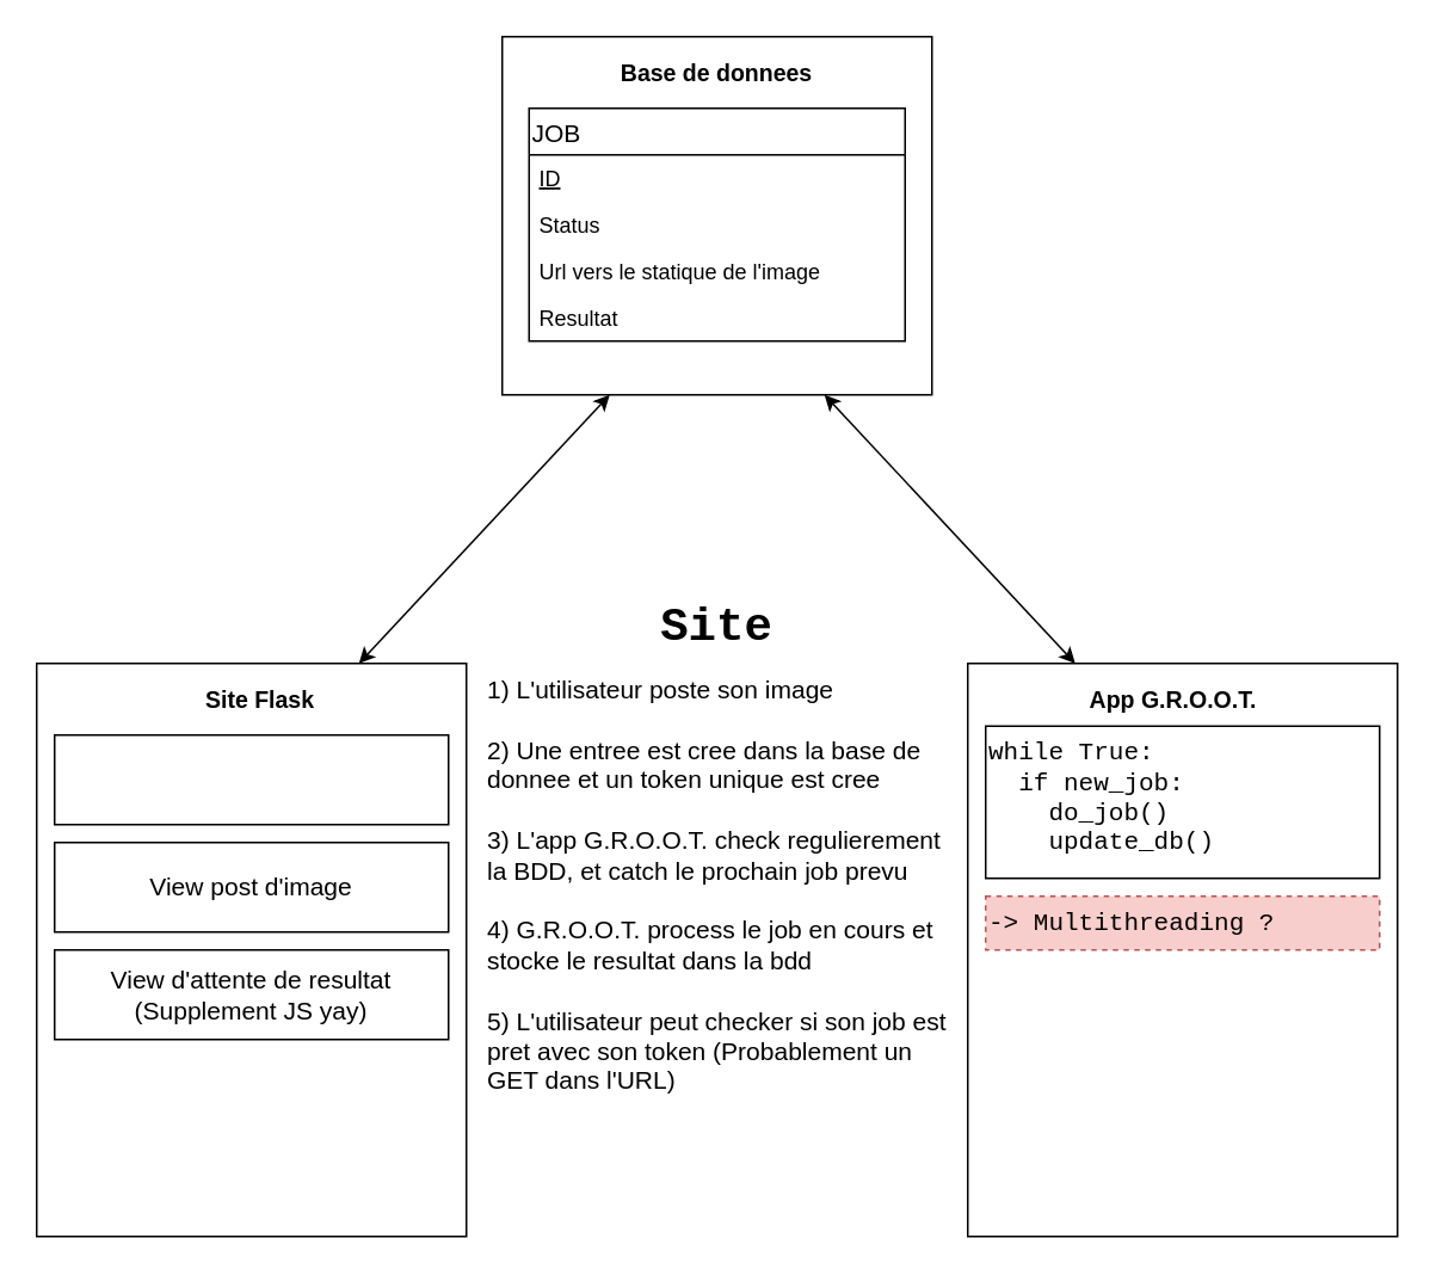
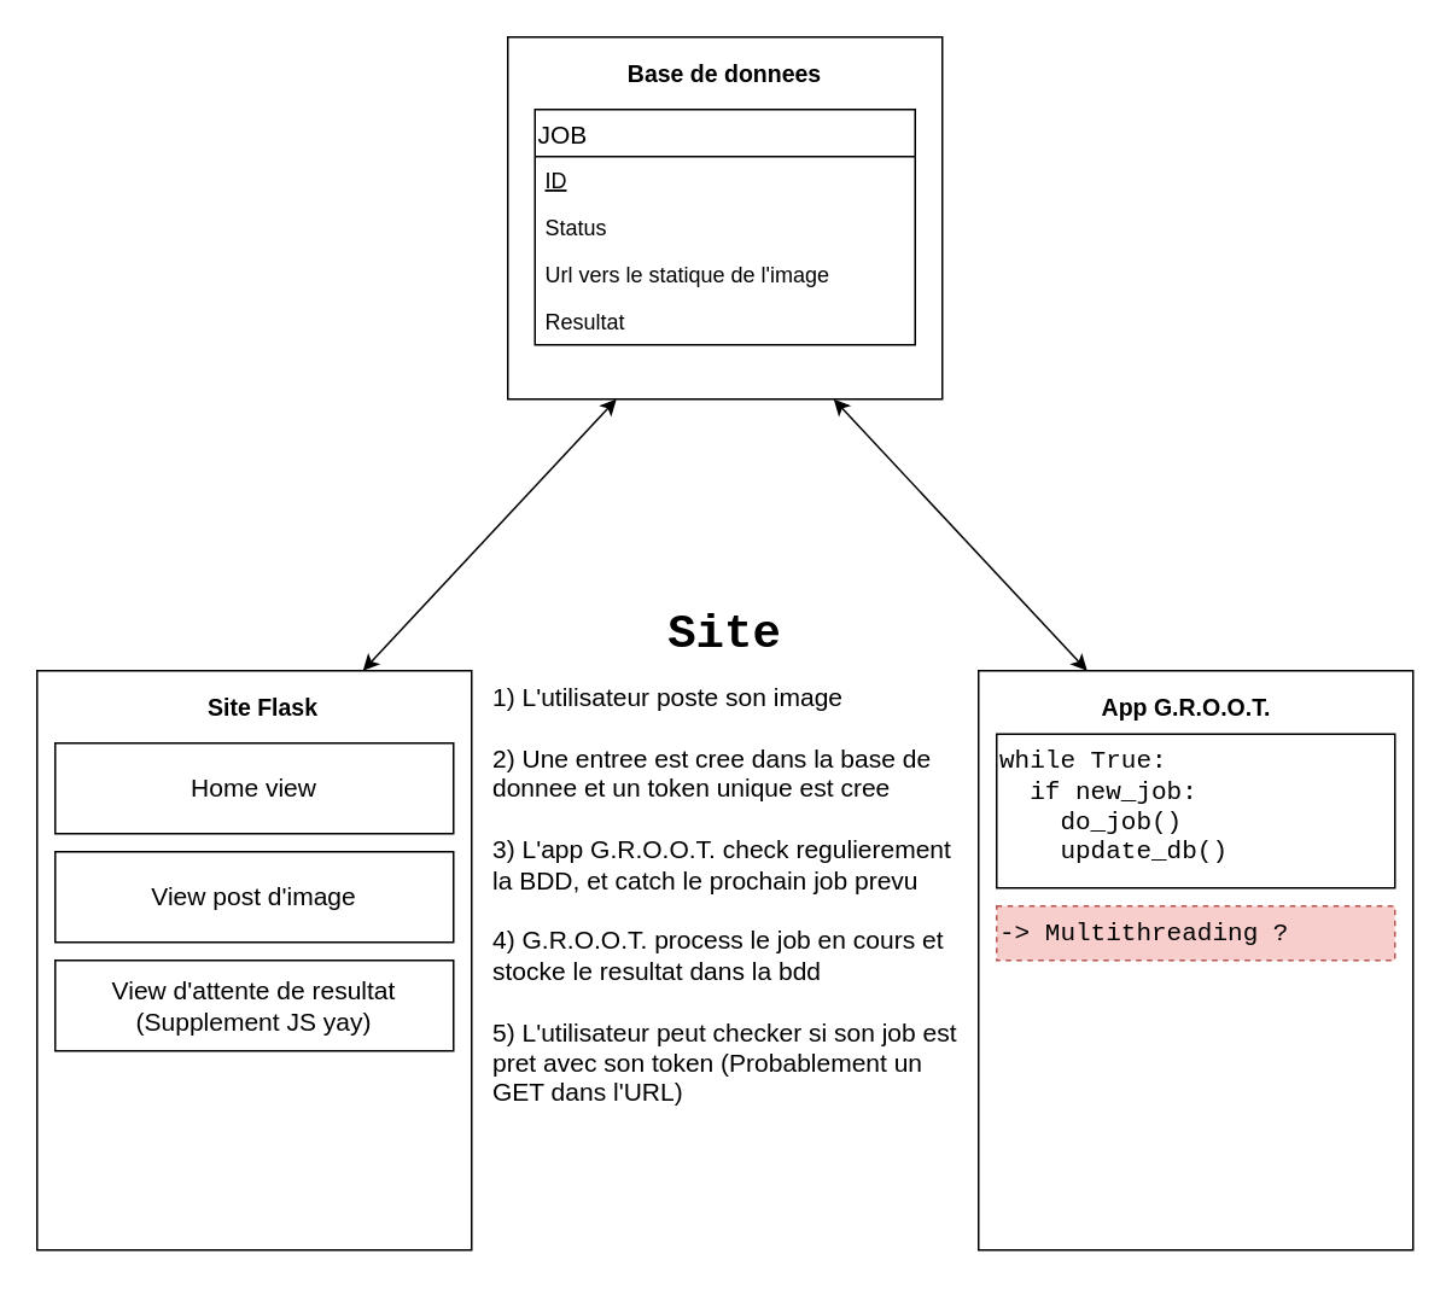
  <mxCell id="0" />
  <mxCell id="1" parent="0" />
  <mxCell id="2" value="" style="rounded=0;whiteSpace=wrap;html=1;" vertex="1" parent="1"><mxGeometry x="20" y="370" width="240" height="320" as="geometry" /></mxCell>
  <mxCell id="3" value="Site Flask" style="text;html=1;strokeColor=none;fillColor=none;align=center;verticalAlign=middle;whiteSpace=wrap;rounded=0;fontSize=13;fontStyle=1" vertex="1" parent="1"><mxGeometry x="50" y="380" width="190" height="20" as="geometry" /></mxCell>
  <mxCell id="4" value="" style="rounded=0;whiteSpace=wrap;html=1;" vertex="1" parent="1"><mxGeometry x="280" y="20" width="240" height="200" as="geometry" /></mxCell>
  <mxCell id="5" value="Base de donnees" style="text;html=1;strokeColor=none;fillColor=none;align=center;verticalAlign=middle;whiteSpace=wrap;rounded=0;fontSize=13;fontStyle=1" vertex="1" parent="1"><mxGeometry x="300" y="30" width="200" height="20" as="geometry" /></mxCell>
  <mxCell id="6" value="" style="rounded=0;whiteSpace=wrap;html=1;" vertex="1" parent="1"><mxGeometry x="540" y="370" width="240" height="320" as="geometry" /></mxCell>
  <mxCell id="7" value="App G.R.O.O.T." style="text;html=1;strokeColor=none;fillColor=none;align=center;verticalAlign=middle;whiteSpace=wrap;rounded=0;fontStyle=1;fontSize=13;" vertex="1" parent="1"><mxGeometry x="550" y="380" width="210" height="20" as="geometry" /></mxCell>
  <mxCell id="8" value="" style="endArrow=classic;startArrow=classic;html=1;entryX=0.25;entryY=1;entryDx=0;entryDy=0;exitX=0.75;exitY=0;exitDx=0;exitDy=0;" edge="1" parent="1" source="2" target="4"><mxGeometry width="50" height="50" relative="1" as="geometry"><mxPoint x="190" y="350" as="sourcePoint" /><mxPoint x="240" y="300" as="targetPoint" /></mxGeometry></mxCell>
  <mxCell id="9" value="" style="endArrow=classic;startArrow=classic;html=1;entryX=0.75;entryY=1;entryDx=0;entryDy=0;exitX=0.25;exitY=0;exitDx=0;exitDy=0;" edge="1" parent="1" source="6" target="4"><mxGeometry width="50" height="50" relative="1" as="geometry"><mxPoint x="430" y="390" as="sourcePoint" /><mxPoint x="480" y="340" as="targetPoint" /></mxGeometry></mxCell>
  <mxCell id="10" value="&lt;div style=&quot;font-size: 14px;&quot;&gt;1) L'utilisateur poste son image&lt;/div&gt;&lt;div style=&quot;font-size: 14px;&quot;&gt;&lt;br style=&quot;font-size: 14px;&quot;&gt;&lt;/div&gt;&lt;div style=&quot;font-size: 14px;&quot;&gt;2) Une entree est cree dans la base de donnee et un token unique est cree&lt;/div&gt;&lt;div style=&quot;font-size: 14px;&quot;&gt;&lt;br style=&quot;font-size: 14px;&quot;&gt;&lt;/div&gt;&lt;div style=&quot;font-size: 14px;&quot;&gt;3) L'app G.R.O.O.T. check regulierement la BDD, et catch le prochain job prevu&lt;/div&gt;&lt;div style=&quot;font-size: 14px;&quot;&gt;&lt;br style=&quot;font-size: 14px;&quot;&gt;&lt;/div&gt;&lt;div style=&quot;font-size: 14px;&quot;&gt;4) G.R.O.O.T. process le job en cours et stocke le resultat dans la bdd&lt;/div&gt;&lt;div style=&quot;font-size: 14px;&quot;&gt;&lt;br style=&quot;font-size: 14px;&quot;&gt;&lt;/div&gt;&lt;div style=&quot;font-size: 14px;&quot;&gt;5) L'utilisateur peut checker si son job est pret avec son token (Probablement un GET dans l'URL)&lt;br style=&quot;font-size: 14px;&quot;&gt;&lt;/div&gt;" style="text;html=1;strokeColor=none;fillColor=none;align=left;verticalAlign=top;whiteSpace=wrap;rounded=0;fontSize=14;" vertex="1" parent="1"><mxGeometry x="270" y="370" width="260" height="320" as="geometry" /></mxCell>
  <mxCell id="11" value="JOB" style="swimlane;fontStyle=0;childLayout=stackLayout;horizontal=1;startSize=26;fillColor=none;horizontalStack=0;resizeParent=1;resizeParentMax=0;resizeLast=0;collapsible=1;marginBottom=0;fontSize=14;align=left;" vertex="1" parent="1"><mxGeometry x="295" y="60" width="210" height="130" as="geometry" /></mxCell>
  <mxCell id="12" value="ID" style="text;strokeColor=none;fillColor=none;align=left;verticalAlign=top;spacingLeft=4;spacingRight=4;overflow=hidden;rotatable=0;points=[[0,0.5],[1,0.5]];portConstraint=eastwest;fontStyle=4" vertex="1" parent="11"><mxGeometry y="26" width="210" height="26" as="geometry" /></mxCell>
  <mxCell id="13" value="Status" style="text;strokeColor=none;fillColor=none;align=left;verticalAlign=top;spacingLeft=4;spacingRight=4;overflow=hidden;rotatable=0;points=[[0,0.5],[1,0.5]];portConstraint=eastwest;" vertex="1" parent="11"><mxGeometry y="52" width="210" height="26" as="geometry" /></mxCell>
  <mxCell id="14" value="Url vers le statique de l'image" style="text;strokeColor=none;fillColor=none;align=left;verticalAlign=top;spacingLeft=4;spacingRight=4;overflow=hidden;rotatable=0;points=[[0,0.5],[1,0.5]];portConstraint=eastwest;" vertex="1" parent="11"><mxGeometry y="78" width="210" height="26" as="geometry" /></mxCell>
  <mxCell id="15" value="Resultat" style="text;strokeColor=none;fillColor=none;align=left;verticalAlign=top;spacingLeft=4;spacingRight=4;overflow=hidden;rotatable=0;points=[[0,0.5],[1,0.5]];portConstraint=eastwest;" vertex="1" parent="11"><mxGeometry y="104" width="210" height="26" as="geometry" /></mxCell>
  <mxCell id="16" value="" style="rounded=0;whiteSpace=wrap;html=1;fontSize=14;align=left;" vertex="1" parent="1"><mxGeometry x="30" y="410" width="220" height="50" as="geometry" /></mxCell>
+ <mxCell id="17" value="Home view" style="text;html=1;strokeColor=none;fillColor=none;align=center;verticalAlign=middle;whiteSpace=wrap;rounded=0;fontSize=14;" vertex="1" parent="1"><mxGeometry x="30" y="420" width="220" height="30" as="geometry" /></mxCell>
  <mxCell id="18" value="" style="rounded=0;whiteSpace=wrap;html=1;fontSize=14;align=left;" vertex="1" parent="1"><mxGeometry x="30" y="470" width="220" height="50" as="geometry" /></mxCell>
  <mxCell id="19" value="View post d'image" style="text;html=1;strokeColor=none;fillColor=none;align=center;verticalAlign=middle;whiteSpace=wrap;rounded=0;fontSize=14;" vertex="1" parent="1"><mxGeometry x="30" y="480" width="220" height="30" as="geometry" /></mxCell>
  <mxCell id="20" value="" style="rounded=0;whiteSpace=wrap;html=1;fontSize=14;align=left;" vertex="1" parent="1"><mxGeometry x="30" y="530" width="220" height="50" as="geometry" /></mxCell>
  <mxCell id="21" value="View d'attente de resultat (Supplement JS yay)" style="text;html=1;strokeColor=none;fillColor=none;align=center;verticalAlign=middle;whiteSpace=wrap;rounded=0;fontSize=14;" vertex="1" parent="1"><mxGeometry x="30" y="540" width="220" height="30" as="geometry" /></mxCell>
  <mxCell id="22" value="&lt;div&gt;while True:&lt;/div&gt;&lt;div&gt;&amp;nbsp; if new_job:&lt;/div&gt;&lt;div&gt;&amp;nbsp;&amp;nbsp;&amp;nbsp; do_job()&lt;/div&gt;&lt;div&gt;&amp;nbsp;&amp;nbsp;&amp;nbsp; update_db()&lt;/div&gt;" style="rounded=0;whiteSpace=wrap;html=1;fontSize=14;align=left;verticalAlign=top;fontFamily=Courier New;" vertex="1" parent="1"><mxGeometry x="550" y="405" width="220" height="85" as="geometry" /></mxCell>
  <mxCell id="23" value="&lt;div&gt;-&amp;gt; Multithreading ?&lt;/div&gt;" style="rounded=0;whiteSpace=wrap;html=1;fontFamily=Courier New;fontSize=14;align=left;verticalAlign=top;fillColor=#f8cecc;strokeColor=#b85450;dashed=1;" vertex="1" parent="1"><mxGeometry x="550" y="500" width="220" height="30" as="geometry" /></mxCell>
  <mxCell id="24" value="Site" style="text;html=1;strokeColor=none;fillColor=none;align=center;verticalAlign=middle;whiteSpace=wrap;rounded=0;fontFamily=Courier New;fontSize=26;fontStyle=1" vertex="1" parent="1"><mxGeometry x="270" y="330" width="260" height="40" as="geometry" /></mxCell>
